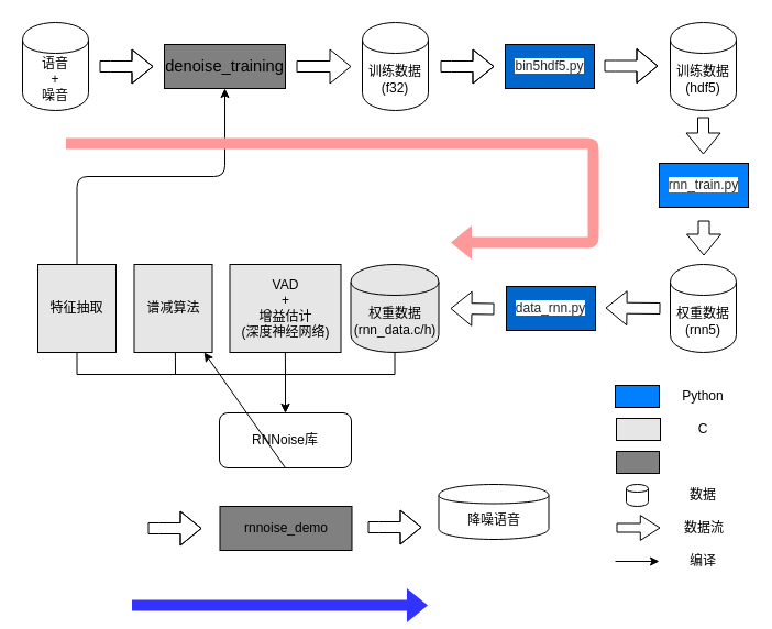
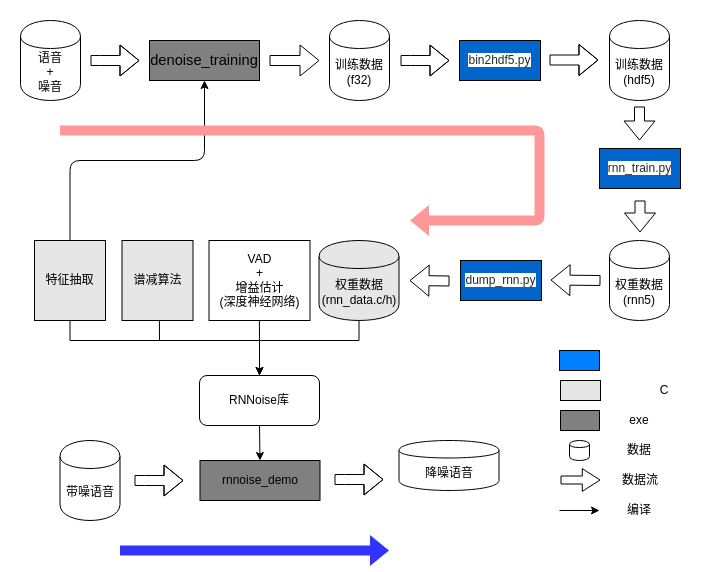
  <mxCell id="0" />
  <mxCell id="1" parent="0" />
  <mxCell id="2" value="&lt;span style=&quot;font-family: &amp;#34;calibri&amp;#34; , sans-serif ; font-size: 14.667px ; white-space: normal&quot;&gt;denoise_training&lt;br&gt;&lt;/span&gt;" style="rounded=0;whiteSpace=wrap;html=1;fillColor=#808080;" parent="1" vertex="1"><mxGeometry x="149" y="40" width="110" height="40" as="geometry" /></mxCell>
  <mxCell id="3" value="RNNoise库" style="rounded=1;whiteSpace=wrap;html=1;fillColor=none;" parent="1" vertex="1"><mxGeometry x="199" y="375" width="120" height="50" as="geometry" /></mxCell>
  <mxCell id="4" value="rnnoise_demo" style="rounded=0;whiteSpace=wrap;html=1;fillColor=#808080;" parent="1" vertex="1"><mxGeometry x="199.5" y="460" width="120" height="40" as="geometry" /></mxCell>
  <mxCell id="5" value="语音&lt;br&gt;+&lt;br&gt;噪音" style="shape=cylinder;whiteSpace=wrap;html=1;boundedLbl=1;backgroundOutline=1;" parent="1" vertex="1"><mxGeometry x="20" y="20" width="60" height="80" as="geometry" /></mxCell>
  <mxCell id="6" value="" style="shape=flexArrow;endArrow=classic;html=1;" parent="1" edge="1"><mxGeometry width="50" height="50" relative="1" as="geometry"><mxPoint x="90" y="60" as="sourcePoint" /><mxPoint x="139" y="60" as="targetPoint" /><Array as="points"><mxPoint x="100" y="60" /></Array></mxGeometry></mxCell>
  <mxCell id="7" value="" style="shape=flexArrow;endArrow=classic;html=1;" parent="1" edge="1"><mxGeometry width="50" height="50" relative="1" as="geometry"><mxPoint x="269" y="60" as="sourcePoint" /><mxPoint x="319" y="60" as="targetPoint" /></mxGeometry></mxCell>
  <mxCell id="8" value="训练数据&lt;br&gt;(f32)" style="shape=cylinder;whiteSpace=wrap;html=1;boundedLbl=1;backgroundOutline=1;" parent="1" vertex="1"><mxGeometry x="329" y="20" width="60" height="80" as="geometry" /></mxCell>
- <mxCell id="9" value="&lt;span style=&quot;color: rgb(36 , 41 , 46) ; font-family: , &amp;#34;consolas&amp;#34; , &amp;#34;liberation mono&amp;#34; , &amp;#34;menlo&amp;#34; , monospace ; white-space: pre ; background-color: rgb(255 , 255 , 255)&quot;&gt;bin5hdf5.py&lt;/span&gt;" style="rounded=0;whiteSpace=wrap;html=1;fillColor=#0066CC;" parent="1" vertex="1"><mxGeometry x="459" y="40" width="81" height="40" as="geometry" /></mxCell>
+ <mxCell id="9" value="&lt;span style=&quot;color: rgb(36 , 41 , 46) ; font-family: , &amp;#34;consolas&amp;#34; , &amp;#34;liberation mono&amp;#34; , &amp;#34;menlo&amp;#34; , monospace ; white-space: pre ; background-color: rgb(255 , 255 , 255)&quot;&gt;bin2hdf5.py&lt;/span&gt;" style="rounded=0;whiteSpace=wrap;html=1;fillColor=#0066CC;" parent="1" vertex="1"><mxGeometry x="459" y="40" width="81" height="40" as="geometry" /></mxCell>
  <mxCell id="10" value="训练数据&lt;br&gt;(hdf5)" style="shape=cylinder;whiteSpace=wrap;html=1;boundedLbl=1;backgroundOutline=1;" parent="1" vertex="1"><mxGeometry x="609" y="20" width="60" height="80" as="geometry" /></mxCell>
- <mxCell id="11" value="&lt;span style=&quot;color: rgb(36 , 41 , 46) ; font-family: , &amp;#34;consolas&amp;#34; , &amp;#34;liberation mono&amp;#34; , &amp;#34;menlo&amp;#34; , monospace ; white-space: pre ; background-color: rgb(255 , 255 , 255)&quot;&gt;rnn_train.py&lt;/span&gt;" style="rounded=0;whiteSpace=wrap;html=1;fillColor=#007fff;strokeColor=#000000;" parent="1" vertex="1"><mxGeometry x="599" y="148" width="81" height="40" as="geometry" /></mxCell>
+ <mxCell id="11" value="&lt;span style=&quot;color: rgb(36 , 41 , 46) ; font-family: , &amp;#34;consolas&amp;#34; , &amp;#34;liberation mono&amp;#34; , &amp;#34;menlo&amp;#34; , monospace ; white-space: pre ; background-color: rgb(255 , 255 , 255)&quot;&gt;rnn_train.py&lt;/span&gt;" style="rounded=0;whiteSpace=wrap;html=1;fillColor=#0066CC;strokeColor=#000000;" parent="1" vertex="1"><mxGeometry x="599" y="148" width="81" height="40" as="geometry" /></mxCell>
  <mxCell id="12" value="" style="shape=flexArrow;endArrow=classic;html=1;" parent="1" edge="1"><mxGeometry width="50" height="50" relative="1" as="geometry"><mxPoint x="600" y="280" as="sourcePoint" /><mxPoint x="550" y="279.5" as="targetPoint" /></mxGeometry></mxCell>
  <mxCell id="13" value="权重数据&lt;br&gt;(rnn5)" style="shape=cylinder;whiteSpace=wrap;html=1;boundedLbl=1;backgroundOutline=1;" parent="1" vertex="1"><mxGeometry x="609" y="240" width="60" height="80" as="geometry" /></mxCell>
- <mxCell id="14" value="&lt;span style=&quot;color: rgb(36 , 41 , 46) ; font-family: , &amp;#34;consolas&amp;#34; , &amp;#34;liberation mono&amp;#34; , &amp;#34;menlo&amp;#34; , monospace ; white-space: pre ; background-color: rgb(255 , 255 , 255)&quot;&gt;data_rnn.py&lt;/span&gt;" style="rounded=0;whiteSpace=wrap;html=1;fillColor=#0066CC;" parent="1" vertex="1"><mxGeometry x="460" y="260" width="81" height="40" as="geometry" /></mxCell>
+ <mxCell id="14" value="&lt;span style=&quot;color: rgb(36 , 41 , 46) ; font-family: , &amp;#34;consolas&amp;#34; , &amp;#34;liberation mono&amp;#34; , &amp;#34;menlo&amp;#34; , monospace ; white-space: pre ; background-color: rgb(255 , 255 , 255)&quot;&gt;dump_rnn.py&lt;/span&gt;" style="rounded=0;whiteSpace=wrap;html=1;fillColor=#0066CC;" parent="1" vertex="1"><mxGeometry x="460" y="260" width="81" height="40" as="geometry" /></mxCell>
  <mxCell id="15" style="edgeStyle=orthogonalEdgeStyle;rounded=0;orthogonalLoop=1;jettySize=auto;html=1;exitX=0.5;exitY=1;exitDx=0;exitDy=0;entryX=0.5;entryY=0;entryDx=0;entryDy=0;" parent="1" source="16" target="3" edge="1"><mxGeometry relative="1" as="geometry"><Array as="points"><mxPoint x="359" y="340" /><mxPoint x="259" y="340" /></Array></mxGeometry></mxCell>
  <mxCell id="16" value="权重数据&lt;br&gt;(rnn_data.c/h)" style="shape=cylinder;whiteSpace=wrap;html=1;boundedLbl=1;backgroundOutline=1;fillColor=#E6E6E6;" parent="1" vertex="1"><mxGeometry x="318.5" y="240" width="80" height="80" as="geometry" /></mxCell>
  <mxCell id="17" value="" style="shape=flexArrow;endArrow=classic;html=1;" parent="1" edge="1"><mxGeometry width="50" height="50" relative="1" as="geometry"><mxPoint x="400" y="60" as="sourcePoint" /><mxPoint x="449" y="60" as="targetPoint" /><Array as="points"><mxPoint x="410" y="60" /></Array></mxGeometry></mxCell>
  <mxCell id="18" value="" style="shape=flexArrow;endArrow=classic;html=1;" parent="1" edge="1"><mxGeometry width="50" height="50" relative="1" as="geometry"><mxPoint x="549" y="59.5" as="sourcePoint" /><mxPoint x="598" y="59.5" as="targetPoint" /><Array as="points"><mxPoint x="559" y="59.5" /></Array></mxGeometry></mxCell>
  <mxCell id="19" value="" style="shape=flexArrow;endArrow=classic;html=1;" parent="1" edge="1"><mxGeometry width="50" height="50" relative="1" as="geometry"><mxPoint x="639" y="106" as="sourcePoint" /><mxPoint x="639" y="140" as="targetPoint" /></mxGeometry></mxCell>
  <mxCell id="20" value="" style="shape=flexArrow;endArrow=classic;html=1;" parent="1" edge="1"><mxGeometry width="50" height="50" relative="1" as="geometry"><mxPoint x="639.5" y="200" as="sourcePoint" /><mxPoint x="639.5" y="232" as="targetPoint" /></mxGeometry></mxCell>
  <mxCell id="21" value="" style="endArrow=none;html=1;entryX=0.489;entryY=1.004;entryDx=0;entryDy=0;entryPerimeter=0;" parent="1" edge="1"><mxGeometry width="50" height="50" relative="1" as="geometry"><mxPoint x="159" y="339.5" as="sourcePoint" /><mxPoint x="158.889" y="319.82" as="targetPoint" /></mxGeometry></mxCell>
- <mxCell id="22" value="" style="endArrow=classic;html=1;exitX=0.5;exitY=1;exitDx=0;exitDy=0;" parent="1" source="3" target="44" edge="1"><mxGeometry width="50" height="50" relative="1" as="geometry"><mxPoint x="299" y="360" as="sourcePoint" /><mxPoint x="179" y="440" as="targetPoint" /></mxGeometry></mxCell>
- <mxCell id="23" style="edgeStyle=elbowEdgeStyle;rounded=0;orthogonalLoop=1;jettySize=auto;elbow=vertical;html=1;exitX=0.5;exitY=1;exitDx=0;exitDy=0;entryX=0.5;entryY=0;entryDx=0;entryDy=0;endArrow=open;" parent="1" source="24" target="3" edge="1"><mxGeometry relative="1" as="geometry"><Array as="points"><mxPoint x="169" y="340" /></Array></mxGeometry></mxCell>
+ <mxCell id="22" value="" style="endArrow=classic;html=1;entryX=0.5;entryY=0;entryDx=0;entryDy=0;exitX=0.5;exitY=1;exitDx=0;exitDy=0;" parent="1" source="3" target="4" edge="1"><mxGeometry width="50" height="50" relative="1" as="geometry"><mxPoint x="299" y="360" as="sourcePoint" /><mxPoint x="179" y="440" as="targetPoint" /></mxGeometry></mxCell>
+ <mxCell id="23" style="edgeStyle=elbowEdgeStyle;rounded=0;orthogonalLoop=1;jettySize=auto;elbow=vertical;html=1;exitX=0.5;exitY=1;exitDx=0;exitDy=0;entryX=0.5;entryY=0;entryDx=0;entryDy=0;" parent="1" source="24" target="3" edge="1"><mxGeometry relative="1" as="geometry"><Array as="points"><mxPoint x="169" y="340" /></Array></mxGeometry></mxCell>
  <mxCell id="24" value="特征抽取" style="rounded=0;whiteSpace=wrap;html=1;fillColor=#E6E6E6;" parent="1" vertex="1"><mxGeometry x="34" y="240" width="71" height="80" as="geometry" /></mxCell>
- <mxCell id="25" value="VAD&lt;br&gt;+&lt;br&gt;增益估计&lt;br&gt;(深度神经网络)" style="rounded=0;whiteSpace=wrap;html=1;fillColor=#E6E6E6;" parent="1" vertex="1"><mxGeometry x="208.5" y="240" width="101" height="80" as="geometry" /></mxCell>
+ <mxCell id="25" value="VAD&lt;br&gt;+&lt;br&gt;增益估计&lt;br&gt;(深度神经网络)" style="rounded=0;whiteSpace=wrap;html=1;fillColor=#ffffff;" parent="1" vertex="1"><mxGeometry x="208.5" y="240" width="101" height="80" as="geometry" /></mxCell>
  <mxCell id="26" value="" style="rounded=0;whiteSpace=wrap;html=1;fillColor=#007FFF;" parent="1" vertex="1"><mxGeometry x="559" y="350" width="40" height="20" as="geometry" /></mxCell>
- <mxCell id="27" value="Python" style="text;html=1;strokeColor=none;fillColor=none;align=center;verticalAlign=middle;whiteSpace=wrap;rounded=0;" parent="1" vertex="1"><mxGeometry x="619" y="350" width="40" height="20" as="geometry" /></mxCell>
  <mxCell id="28" value="" style="rounded=0;whiteSpace=wrap;html=1;fillColor=#E6E6E6;" parent="1" vertex="1"><mxGeometry x="560" y="380" width="40" height="20" as="geometry" /></mxCell>
- <mxCell id="29" value="C" style="text;html=1;strokeColor=none;fillColor=none;align=center;verticalAlign=middle;whiteSpace=wrap;rounded=0;" parent="1" vertex="1"><mxGeometry x="619" y="380" width="40" height="20" as="geometry" /></mxCell>
+ <mxCell id="29" value="C" style="text;html=1;strokeColor=none;fillColor=none;align=center;verticalAlign=middle;whiteSpace=wrap;rounded=0;" parent="1" vertex="1"><mxGeometry x="644" y="380" width="40" height="20" as="geometry" /></mxCell>
  <mxCell id="30" value="" style="rounded=0;whiteSpace=wrap;html=1;fillColor=#808080;" parent="1" vertex="1"><mxGeometry x="560" y="410" width="39" height="20" as="geometry" /></mxCell>
+ <mxCell id="31" value="exe" style="text;html=1;strokeColor=none;fillColor=none;align=center;verticalAlign=middle;whiteSpace=wrap;rounded=0;" parent="1" vertex="1"><mxGeometry x="619" y="410" width="40" height="20" as="geometry" /></mxCell>
+ <mxCell id="32" value="带噪语音" style="shape=cylinder;whiteSpace=wrap;html=1;boundedLbl=1;backgroundOutline=1;strokeColor=#000000;fillColor=none;" parent="1" vertex="1"><mxGeometry x="59.5" y="440" width="60" height="80" as="geometry" /></mxCell>
  <mxCell id="33" value="" style="shape=flexArrow;endArrow=classic;html=1;" parent="1" edge="1"><mxGeometry width="50" height="50" relative="1" as="geometry"><mxPoint x="134" y="480" as="sourcePoint" /><mxPoint x="183" y="480" as="targetPoint" /><Array as="points"><mxPoint x="144" y="480" /></Array></mxGeometry></mxCell>
  <mxCell id="34" value="" style="shape=flexArrow;endArrow=classic;html=1;" parent="1" edge="1"><mxGeometry width="50" height="50" relative="1" as="geometry"><mxPoint x="334" y="479" as="sourcePoint" /><mxPoint x="383" y="479" as="targetPoint" /><Array as="points"><mxPoint x="344" y="479" /></Array></mxGeometry></mxCell>
  <mxCell id="35" value="" style="shape=cylinder;whiteSpace=wrap;html=1;boundedLbl=1;backgroundOutline=1;strokeColor=#000000;fillColor=none;" parent="1" vertex="1"><mxGeometry x="569" y="440" width="20" height="20" as="geometry" /></mxCell>
  <mxCell id="36" value="数据" style="text;html=1;strokeColor=none;fillColor=none;align=center;verticalAlign=middle;whiteSpace=wrap;rounded=0;" parent="1" vertex="1"><mxGeometry x="619" y="440" width="40" height="20" as="geometry" /></mxCell>
  <mxCell id="37" value="降噪语音" style="shape=cylinder;whiteSpace=wrap;html=1;boundedLbl=1;backgroundOutline=1;strokeColor=#000000;fillColor=none;" parent="1" vertex="1"><mxGeometry x="398.5" y="440" width="100" height="50" as="geometry" /></mxCell>
  <mxCell id="38" value="" style="shape=flexArrow;endArrow=classic;html=1;width=8;endSize=5.571;endWidth=13.714;" parent="1" edge="1"><mxGeometry width="50" height="50" relative="1" as="geometry"><mxPoint x="560" y="479.5" as="sourcePoint" /><mxPoint x="600" y="479.5" as="targetPoint" /></mxGeometry></mxCell>
  <mxCell id="39" value="数据流" style="text;html=1;strokeColor=none;fillColor=none;align=center;verticalAlign=middle;whiteSpace=wrap;rounded=0;" parent="1" vertex="1"><mxGeometry x="609.5" y="470" width="60" height="20" as="geometry" /></mxCell>
  <mxCell id="40" value="" style="endArrow=classic;html=1;" parent="1" edge="1"><mxGeometry width="50" height="50" relative="1" as="geometry"><mxPoint x="559" y="510" as="sourcePoint" /><mxPoint x="599" y="510" as="targetPoint" /></mxGeometry></mxCell>
  <mxCell id="41" value="编译" style="text;html=1;strokeColor=none;fillColor=none;align=center;verticalAlign=middle;whiteSpace=wrap;rounded=0;" parent="1" vertex="1"><mxGeometry x="619" y="500" width="40" height="20" as="geometry" /></mxCell>
  <mxCell id="42" value="" style="endArrow=classic;html=1;edgeStyle=elbowEdgeStyle;elbow=vertical;exitX=0.5;exitY=0;exitDx=0;exitDy=0;entryX=0.5;entryY=1;entryDx=0;entryDy=0;" parent="1" source="24" target="2" edge="1"><mxGeometry width="50" height="50" relative="1" as="geometry"><mxPoint x="99" y="590" as="sourcePoint" /><mxPoint x="189" y="150" as="targetPoint" /></mxGeometry></mxCell>
  <mxCell id="43" value="" style="shape=flexArrow;endArrow=classic;html=1;" parent="1" edge="1"><mxGeometry width="50" height="50" relative="1" as="geometry"><mxPoint x="449" y="280.5" as="sourcePoint" /><mxPoint x="409" y="280" as="targetPoint" /></mxGeometry></mxCell>
  <mxCell id="44" value="谱减算法" style="rounded=0;whiteSpace=wrap;html=1;fillColor=#E6E6E6;" parent="1" vertex="1"><mxGeometry x="121.5" y="240" width="71" height="80" as="geometry" /></mxCell>
  <mxCell id="45" value="" style="endArrow=none;html=1;entryX=0.489;entryY=1.004;entryDx=0;entryDy=0;entryPerimeter=0;" parent="1" edge="1"><mxGeometry width="50" height="50" relative="1" as="geometry"><mxPoint x="259" y="339.5" as="sourcePoint" /><mxPoint x="258.889" y="319.82" as="targetPoint" /></mxGeometry></mxCell>
  <mxCell id="46" value="" style="endArrow=classic;html=1;shape=flexArrow;fillColor=#FF9999;strokeColor=none;" parent="1" edge="1"><mxGeometry width="50" height="50" relative="1" as="geometry"><mxPoint x="59" y="130" as="sourcePoint" /><mxPoint x="409" y="220" as="targetPoint" /><Array as="points"><mxPoint x="539" y="130" /><mxPoint x="539" y="220" /></Array></mxGeometry></mxCell>
  <mxCell id="47" value="" style="endArrow=classic;html=1;fillColor=#3333FF;shape=flexArrow;strokeColor=none;" parent="1" edge="1"><mxGeometry width="50" height="50" relative="1" as="geometry"><mxPoint x="119" y="550" as="sourcePoint" /><mxPoint x="389" y="550" as="targetPoint" /></mxGeometry></mxCell>
